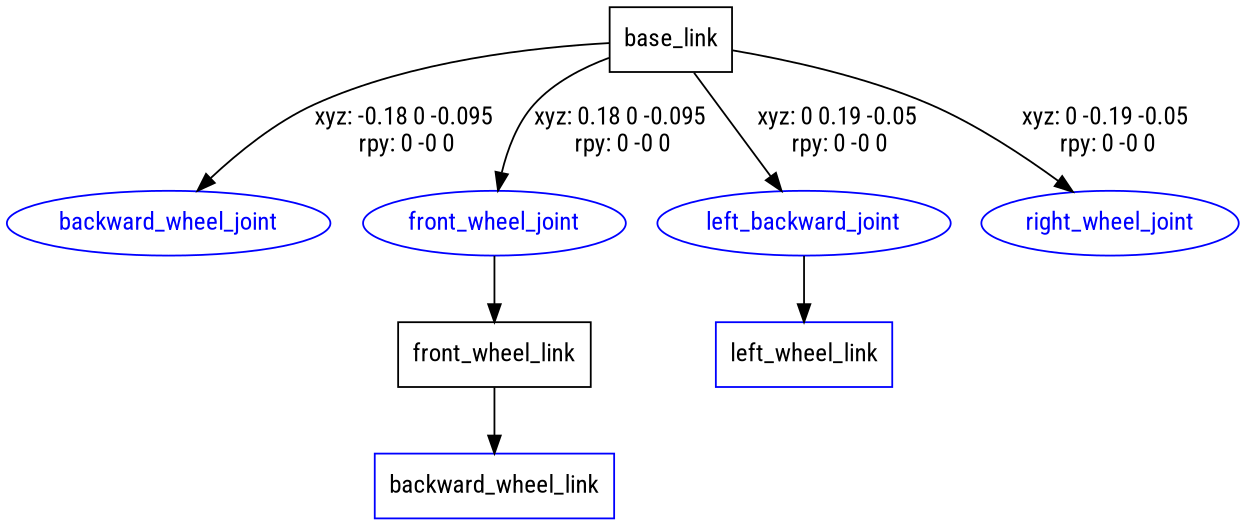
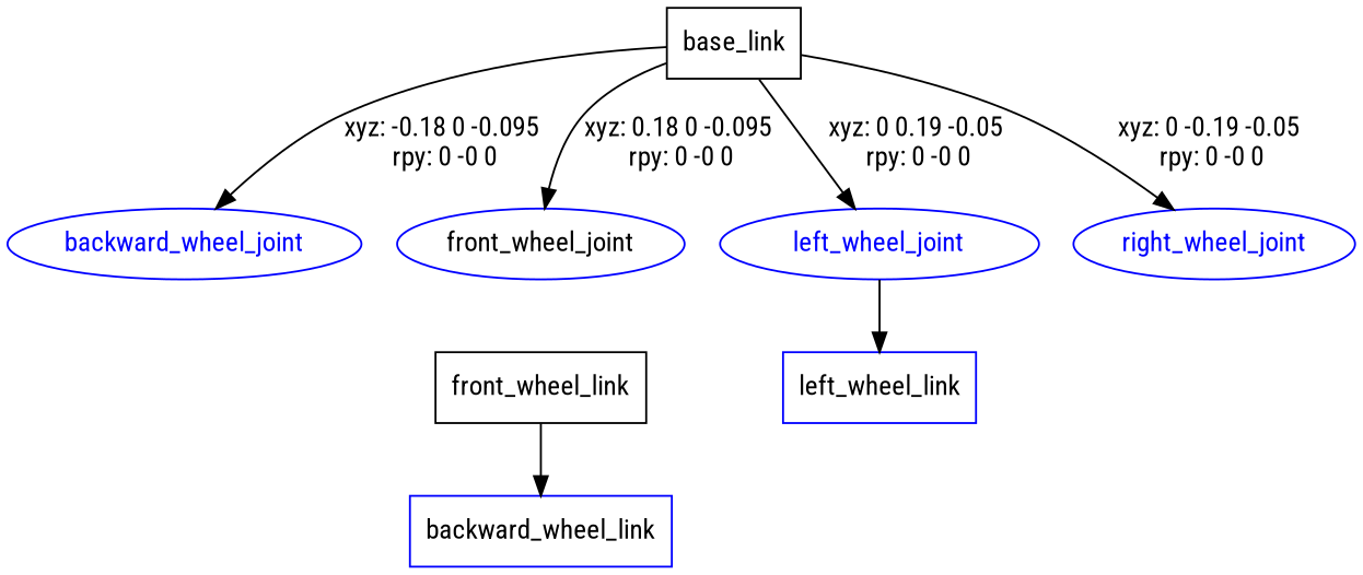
  digraph {
    fontname="Roboto Condensed"
    node [fontname="Roboto Condensed" shape=box color=blue]
    edge [fontname="Roboto Condensed"]
    n1 [label=base_link color=""]
    backward_wheel_joint [fontcolor=blue shape=ellipse]
-   front_wheel_joint [fontcolor=blue shape=ellipse]
-   left_wheel_joint [fontcolor=blue shape=ellipse label=left_backward_joint]
+   front_wheel_joint [fontcolor=black shape=ellipse]
+   left_wheel_joint [fontcolor=blue shape=ellipse]
    right_wheel_joint [fontcolor=blue shape=ellipse]
    n6 [label=front_wheel_link color=""]
    n7 [label=left_wheel_link]
    n8 [label=backward_wheel_link]
    n1 -> backward_wheel_joint [label="xyz: -0.18 0 -0.095 \nrpy: 0 -0 0"]
    n1 -> front_wheel_joint [label="xyz: 0.18 0 -0.095 \nrpy: 0 -0 0"]
    n1 -> left_wheel_joint [label="xyz: 0 0.19 -0.05 \nrpy: 0 -0 0"]
    n1 -> right_wheel_joint [label="xyz: 0 -0.19 -0.05 \nrpy: 0 -0 0"]
-   front_wheel_joint -> n6
    left_wheel_joint -> n7
    n6 -> n8
  }
